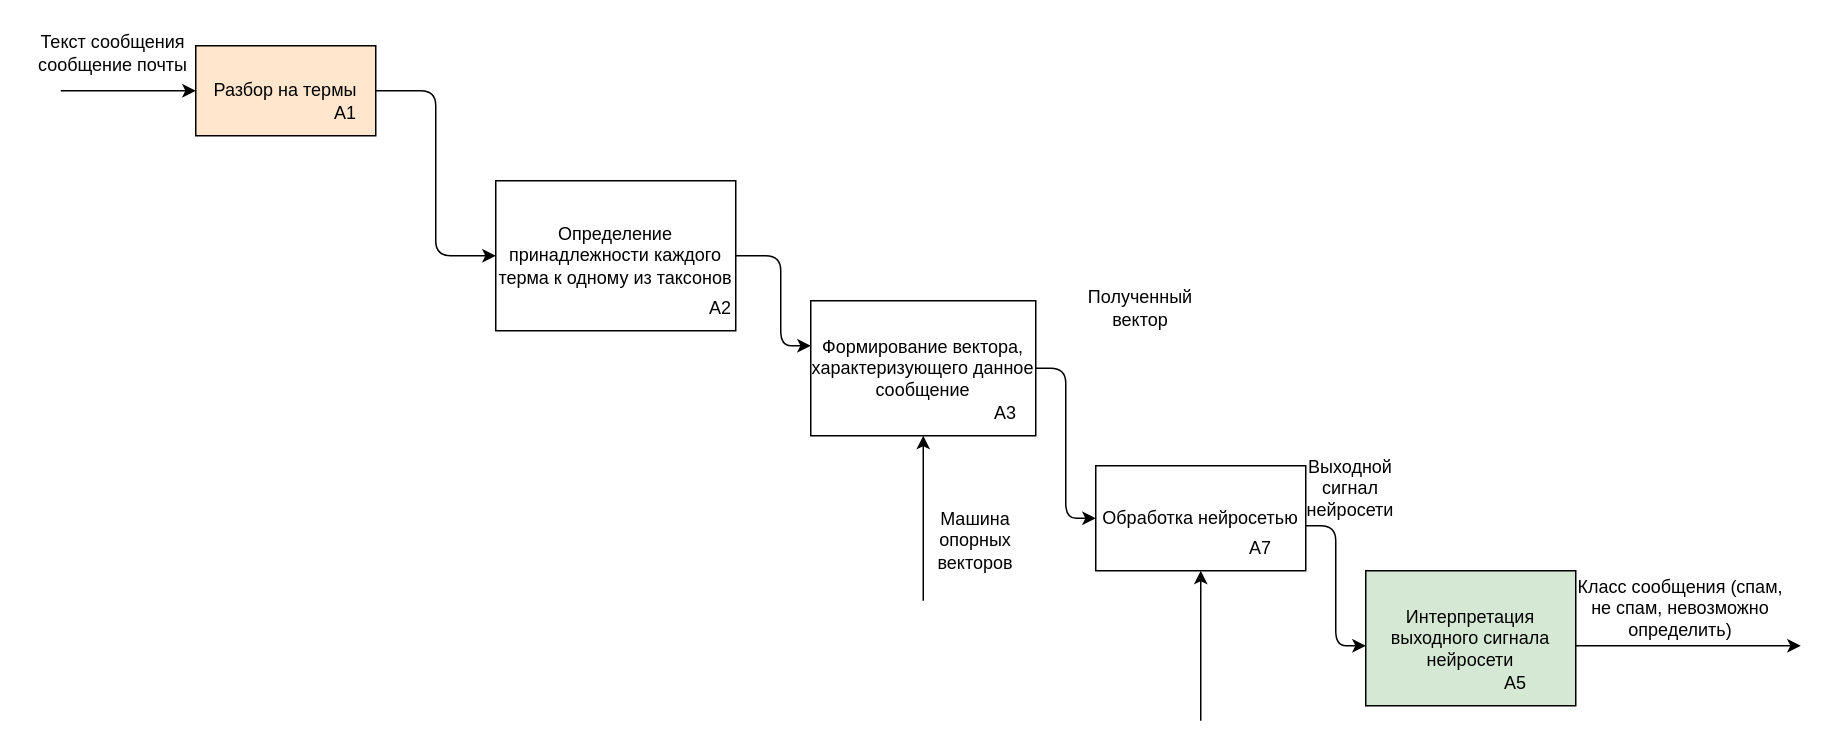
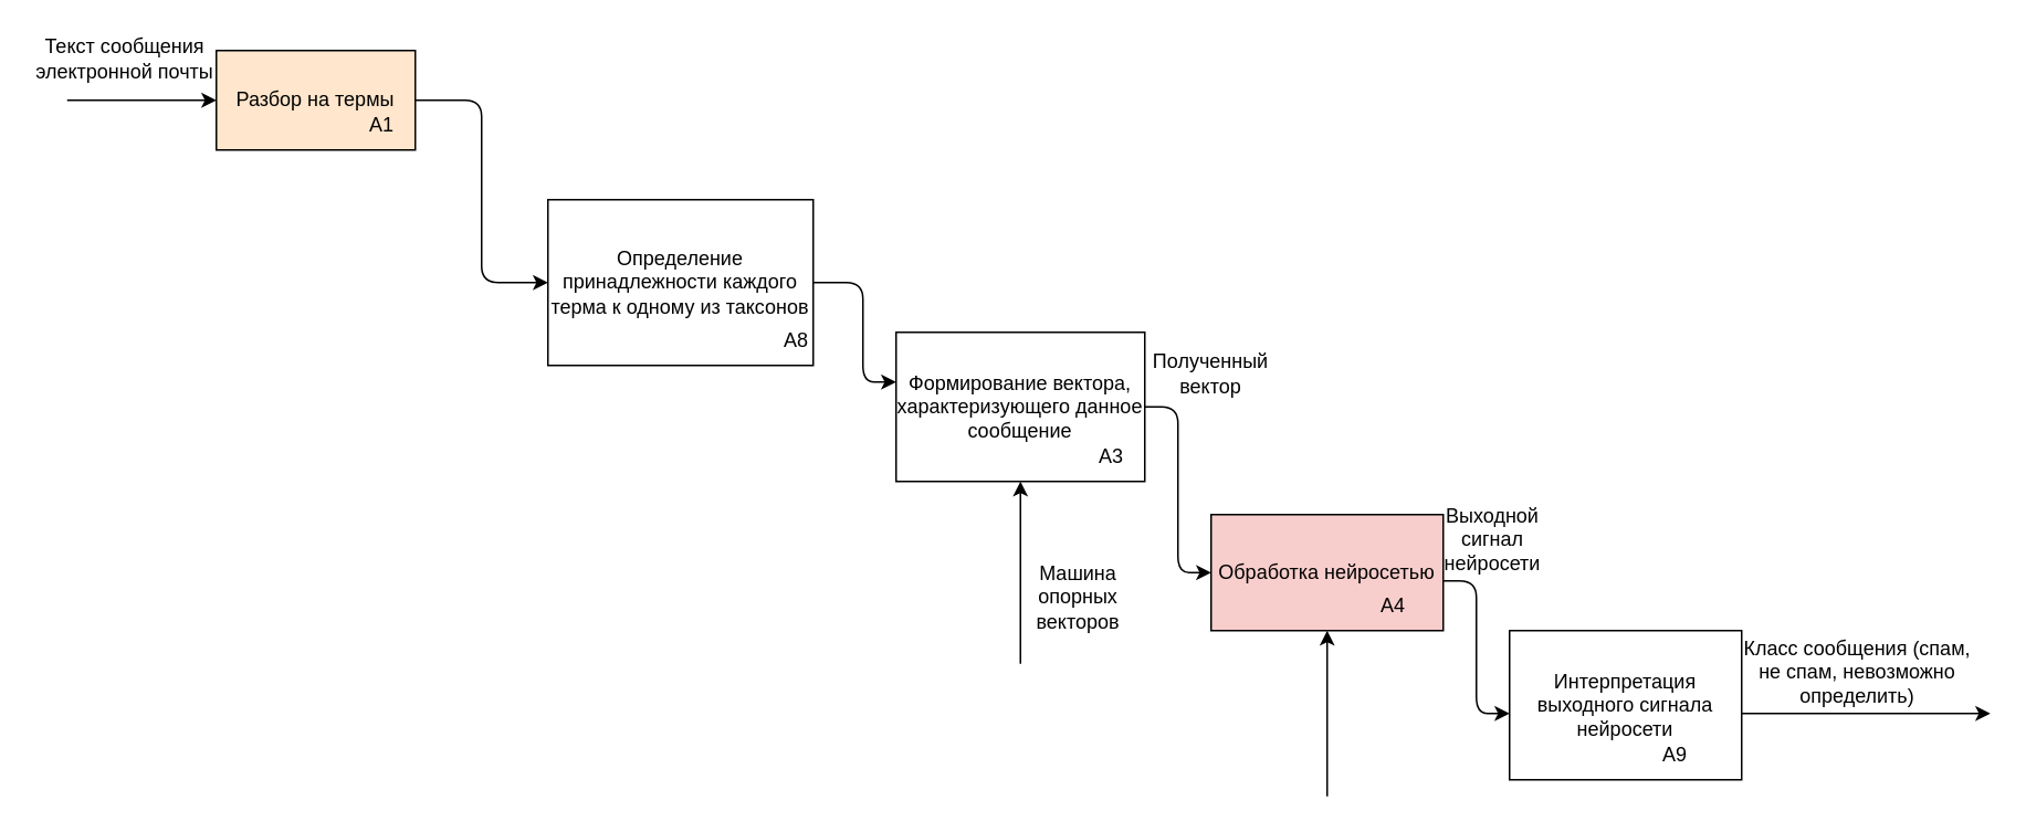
  <mxCell id="0" />
  <mxCell id="1" parent="0" />
  <mxCell id="2" value="Разбор на термы" style="rounded=0;whiteSpace=wrap;html=1;fillColor=#ffe6cc;" vertex="1" parent="1"><mxGeometry x="130" y="30" width="120" height="60" as="geometry" /></mxCell>
  <mxCell id="3" value="Определение принадлежности каждого терма к одному из таксонов" style="rounded=0;whiteSpace=wrap;html=1;" vertex="1" parent="1"><mxGeometry x="330" y="120" width="160" height="100" as="geometry" /></mxCell>
  <mxCell id="4" value="Формирование вектора, характеризующего данное сообщение" style="rounded=0;whiteSpace=wrap;html=1;" vertex="1" parent="1"><mxGeometry x="540" y="200" width="150" height="90" as="geometry" /></mxCell>
  <mxCell id="5" value="" style="endArrow=classic;html=1;entryX=0;entryY=0.5;entryDx=0;entryDy=0;" edge="1" parent="1" target="2"><mxGeometry width="50" height="50" relative="1" as="geometry"><mxPoint x="40" y="60" as="sourcePoint" /><mxPoint x="130" y="50" as="targetPoint" /></mxGeometry></mxCell>
- <mxCell id="6" value="Текст сообщения сообщение почты&lt;br&gt;" style="text;html=1;strokeColor=none;fillColor=none;align=center;verticalAlign=middle;whiteSpace=wrap;rounded=0;" vertex="1" parent="1"><mxGeometry x="20" y="20" width="110" height="30" as="geometry" /></mxCell>
- <mxCell id="7" value="Обработка нейросетью" style="rounded=0;whiteSpace=wrap;html=1;" vertex="1" parent="1"><mxGeometry x="730" y="310" width="140" height="70" as="geometry" /></mxCell>
- <mxCell id="8" value="Интерпретация выходного сигнала нейросети" style="rounded=0;whiteSpace=wrap;html=1;fillColor=#d5e8d4;" vertex="1" parent="1"><mxGeometry x="910" y="380" width="140" height="90" as="geometry" /></mxCell>
+ <mxCell id="6" value="Текст сообщения электронной почты&lt;br&gt;" style="text;html=1;strokeColor=none;fillColor=none;align=center;verticalAlign=middle;whiteSpace=wrap;rounded=0;" vertex="1" parent="1"><mxGeometry x="20" y="20" width="110" height="30" as="geometry" /></mxCell>
+ <mxCell id="7" value="Обработка нейросетью" style="rounded=0;whiteSpace=wrap;html=1;fillColor=#f8cecc;" vertex="1" parent="1"><mxGeometry x="730" y="310" width="140" height="70" as="geometry" /></mxCell>
+ <mxCell id="8" value="Интерпретация выходного сигнала нейросети" style="rounded=0;whiteSpace=wrap;html=1;" vertex="1" parent="1"><mxGeometry x="910" y="380" width="140" height="90" as="geometry" /></mxCell>
  <mxCell id="9" value="" style="endArrow=classic;html=1;" edge="1" parent="1"><mxGeometry width="50" height="50" relative="1" as="geometry"><mxPoint x="1050" y="430" as="sourcePoint" /><mxPoint x="1200" y="430" as="targetPoint" /></mxGeometry></mxCell>
  <mxCell id="10" value="Класс сообщения (спам, не спам, невозможно определить)&lt;br&gt;" style="text;html=1;strokeColor=none;fillColor=none;align=center;verticalAlign=middle;whiteSpace=wrap;rounded=0;" vertex="1" parent="1"><mxGeometry x="1050" y="390" width="140" height="30" as="geometry" /></mxCell>
  <mxCell id="11" value="" style="endArrow=classic;html=1;exitX=1;exitY=0.5;exitDx=0;exitDy=0;" edge="1" parent="1" source="2"><mxGeometry width="50" height="50" relative="1" as="geometry"><mxPoint x="360" y="60" as="sourcePoint" /><mxPoint x="330" y="170" as="targetPoint" /><Array as="points"><mxPoint x="290" y="60" /><mxPoint x="290" y="170" /></Array></mxGeometry></mxCell>
  <mxCell id="12" value="" style="endArrow=classic;html=1;exitX=1;exitY=0.5;exitDx=0;exitDy=0;" edge="1" parent="1" source="3"><mxGeometry width="50" height="50" relative="1" as="geometry"><mxPoint x="570" y="260" as="sourcePoint" /><mxPoint x="540" y="230" as="targetPoint" /><Array as="points"><mxPoint x="520" y="170" /><mxPoint x="520" y="230" /></Array></mxGeometry></mxCell>
  <mxCell id="13" value="" style="endArrow=classic;html=1;exitX=1;exitY=0.5;exitDx=0;exitDy=0;entryX=0;entryY=0.5;entryDx=0;entryDy=0;" edge="1" parent="1" source="4" target="7"><mxGeometry width="50" height="50" relative="1" as="geometry"><mxPoint x="690" y="250" as="sourcePoint" /><mxPoint x="740" y="200" as="targetPoint" /><Array as="points"><mxPoint x="710" y="245" /><mxPoint x="710" y="345" /></Array></mxGeometry></mxCell>
  <mxCell id="14" value="" style="endArrow=classic;html=1;" edge="1" parent="1"><mxGeometry width="50" height="50" relative="1" as="geometry"><mxPoint x="870" y="350" as="sourcePoint" /><mxPoint x="910" y="430" as="targetPoint" /><Array as="points"><mxPoint x="890" y="350" /><mxPoint x="890" y="430" /></Array></mxGeometry></mxCell>
- <mxCell id="15" value="Полученный вектор" style="text;html=1;strokeColor=none;fillColor=none;align=center;verticalAlign=middle;whiteSpace=wrap;rounded=0;" vertex="1" parent="1"><mxGeometry x="730" y="190" width="60" height="30" as="geometry" /></mxCell>
+ <mxCell id="15" value="Полученный вектор" style="text;html=1;strokeColor=none;fillColor=none;align=center;verticalAlign=middle;whiteSpace=wrap;rounded=0;" vertex="1" parent="1"><mxGeometry x="700" y="210" width="60" height="30" as="geometry" /></mxCell>
  <mxCell id="16" value="Выходной сигнал нейросети" style="text;html=1;strokeColor=none;fillColor=none;align=center;verticalAlign=middle;whiteSpace=wrap;rounded=0;" vertex="1" parent="1"><mxGeometry x="870" y="310" width="60" height="30" as="geometry" /></mxCell>
  <mxCell id="17" value="" style="endArrow=classic;html=1;entryX=0.5;entryY=1;entryDx=0;entryDy=0;" edge="1" parent="1" target="7"><mxGeometry width="50" height="50" relative="1" as="geometry"><mxPoint x="800" y="480" as="sourcePoint" /><mxPoint x="780" y="420" as="targetPoint" /></mxGeometry></mxCell>
  <mxCell id="18" value="А1" style="text;html=1;strokeColor=none;fillColor=none;align=center;verticalAlign=middle;whiteSpace=wrap;rounded=0;" vertex="1" parent="1"><mxGeometry x="200" y="60" width="60" height="30" as="geometry" /></mxCell>
- <mxCell id="19" value="А2" style="text;html=1;strokeColor=none;fillColor=none;align=center;verticalAlign=middle;whiteSpace=wrap;rounded=0;" vertex="1" parent="1"><mxGeometry x="450" y="190" width="60" height="30" as="geometry" /></mxCell>
+ <mxCell id="19" value="А8" style="text;html=1;strokeColor=none;fillColor=none;align=center;verticalAlign=middle;whiteSpace=wrap;rounded=0;" vertex="1" parent="1"><mxGeometry x="450" y="190" width="60" height="30" as="geometry" /></mxCell>
  <mxCell id="20" value="А3" style="text;html=1;strokeColor=none;fillColor=none;align=center;verticalAlign=middle;whiteSpace=wrap;rounded=0;" vertex="1" parent="1"><mxGeometry x="640" y="260" width="60" height="30" as="geometry" /></mxCell>
- <mxCell id="21" value="А7" style="text;html=1;strokeColor=none;fillColor=none;align=center;verticalAlign=middle;whiteSpace=wrap;rounded=0;" vertex="1" parent="1"><mxGeometry x="810" y="350" width="60" height="30" as="geometry" /></mxCell>
- <mxCell id="22" value="А5" style="text;html=1;strokeColor=none;fillColor=none;align=center;verticalAlign=middle;whiteSpace=wrap;rounded=0;" vertex="1" parent="1"><mxGeometry x="980" y="440" width="60" height="30" as="geometry" /></mxCell>
+ <mxCell id="21" value="А4" style="text;html=1;strokeColor=none;fillColor=none;align=center;verticalAlign=middle;whiteSpace=wrap;rounded=0;" vertex="1" parent="1"><mxGeometry x="810" y="350" width="60" height="30" as="geometry" /></mxCell>
+ <mxCell id="22" value="А9" style="text;html=1;strokeColor=none;fillColor=none;align=center;verticalAlign=middle;whiteSpace=wrap;rounded=0;" vertex="1" parent="1"><mxGeometry x="980" y="440" width="60" height="30" as="geometry" /></mxCell>
  <mxCell id="23" value="" style="endArrow=classic;html=1;entryX=0.5;entryY=1;entryDx=0;entryDy=0;" edge="1" parent="1" target="4"><mxGeometry width="50" height="50" relative="1" as="geometry"><mxPoint x="615" y="400" as="sourcePoint" /><mxPoint x="630" y="360" as="targetPoint" /></mxGeometry></mxCell>
  <mxCell id="24" value="Машина опорных векторов" style="text;html=1;strokeColor=none;fillColor=none;align=center;verticalAlign=middle;whiteSpace=wrap;rounded=0;" vertex="1" parent="1"><mxGeometry x="620" y="345" width="60" height="30" as="geometry" /></mxCell>
